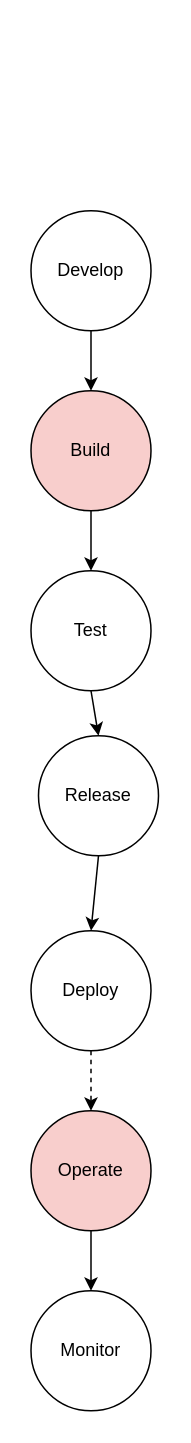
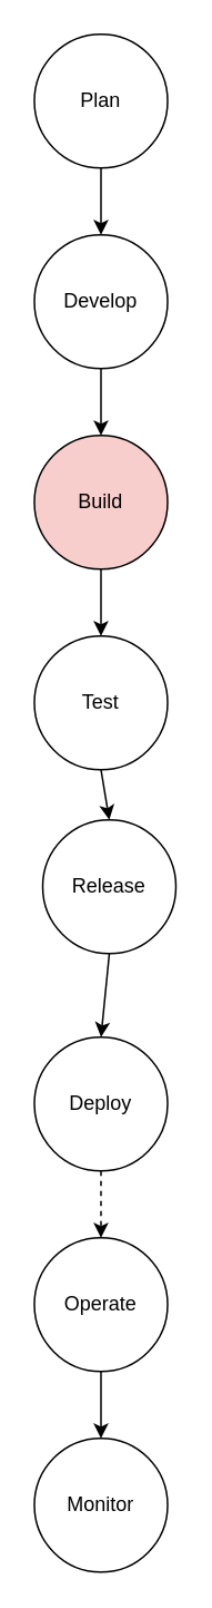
  <mxCell id="0" />
  <mxCell id="1" parent="0" />
+ <mxCell id="2" value="Plan" style="ellipse;whiteSpace=wrap;html=1;aspect=fixed;" parent="1" vertex="1"><mxGeometry x="20" y="20" width="80" height="80" as="geometry" /></mxCell>
  <mxCell id="3" value="Develop" style="ellipse;whiteSpace=wrap;html=1;aspect=fixed;" parent="1" vertex="1"><mxGeometry x="20" y="140" width="80" height="80" as="geometry" /></mxCell>
+ <mxCell id="4" value="" style="endArrow=classic;html=1;rounded=0;exitX=0.5;exitY=1;exitDx=0;exitDy=0;entryX=0.5;entryY=0;entryDx=0;entryDy=0;" parent="1" source="2" target="3" edge="1"><mxGeometry width="50" height="50" relative="1" as="geometry"><mxPoint x="56" y="150" as="sourcePoint" /><mxPoint x="66" y="130" as="targetPoint" /></mxGeometry></mxCell>
  <mxCell id="5" value="Build" style="ellipse;whiteSpace=wrap;html=1;aspect=fixed;fillColor=#f8cecc;" parent="1" vertex="1"><mxGeometry x="20" y="260" width="80" height="80" as="geometry" /></mxCell>
  <mxCell id="6" value="" style="endArrow=classic;html=1;rounded=0;exitX=0.5;exitY=1;exitDx=0;exitDy=0;entryX=0.5;entryY=0;entryDx=0;entryDy=0;" parent="1" source="3" target="5" edge="1"><mxGeometry width="50" height="50" relative="1" as="geometry"><mxPoint x="36" y="280" as="sourcePoint" /><mxPoint x="86" y="230" as="targetPoint" /></mxGeometry></mxCell>
  <mxCell id="7" value="Test" style="ellipse;whiteSpace=wrap;html=1;aspect=fixed;" parent="1" vertex="1"><mxGeometry x="20" y="380" width="80" height="80" as="geometry" /></mxCell>
  <mxCell id="8" value="" style="endArrow=classic;html=1;rounded=0;exitX=0.5;exitY=1;exitDx=0;exitDy=0;" parent="1" source="5" target="7" edge="1"><mxGeometry width="50" height="50" relative="1" as="geometry"><mxPoint x="36" y="520" as="sourcePoint" /><mxPoint x="86" y="470" as="targetPoint" /></mxGeometry></mxCell>
  <mxCell id="9" value="Release" style="ellipse;whiteSpace=wrap;html=1;aspect=fixed;" parent="1" vertex="1"><mxGeometry x="25" y="490" width="80" height="80" as="geometry" /></mxCell>
  <mxCell id="10" value="" style="endArrow=classic;html=1;rounded=0;exitX=0.5;exitY=1;exitDx=0;exitDy=0;entryX=0.5;entryY=0;entryDx=0;entryDy=0;" parent="1" source="7" target="9" edge="1"><mxGeometry width="50" height="50" relative="1" as="geometry"><mxPoint x="36" y="520" as="sourcePoint" /><mxPoint x="86" y="470" as="targetPoint" /></mxGeometry></mxCell>
  <mxCell id="11" value="Deploy" style="ellipse;whiteSpace=wrap;html=1;aspect=fixed;" parent="1" vertex="1"><mxGeometry x="20" y="620" width="80" height="80" as="geometry" /></mxCell>
  <mxCell id="12" value="" style="endArrow=classic;html=1;rounded=0;exitX=0.5;exitY=1;exitDx=0;exitDy=0;entryX=0.5;entryY=0;entryDx=0;entryDy=0;" parent="1" source="9" target="11" edge="1"><mxGeometry width="50" height="50" relative="1" as="geometry"><mxPoint x="36" y="690" as="sourcePoint" /><mxPoint x="86" y="640" as="targetPoint" /></mxGeometry></mxCell>
- <mxCell id="13" value="Operate" style="ellipse;whiteSpace=wrap;html=1;aspect=fixed;fillColor=#f8cecc;" vertex="1" parent="1"><mxGeometry x="20" y="740" width="80" height="80" as="geometry" /></mxCell>
+ <mxCell id="13" value="Operate" style="ellipse;whiteSpace=wrap;html=1;aspect=fixed;" vertex="1" parent="1"><mxGeometry x="20" y="740" width="80" height="80" as="geometry" /></mxCell>
  <mxCell id="14" value="Monitor" style="ellipse;whiteSpace=wrap;html=1;aspect=fixed;" vertex="1" parent="1"><mxGeometry x="20" y="860" width="80" height="80" as="geometry" /></mxCell>
  <mxCell id="15" value="" style="endArrow=classic;html=1;rounded=0;entryX=0.5;entryY=0;entryDx=0;entryDy=0;exitX=0.5;exitY=1;exitDx=0;exitDy=0;dashed=1;" edge="1" parent="1" source="11" target="13"><mxGeometry width="50" height="50" relative="1" as="geometry"><mxPoint x="6" y="710" as="sourcePoint" /><mxPoint x="56" y="660" as="targetPoint" /></mxGeometry></mxCell>
  <mxCell id="16" value="" style="endArrow=classic;html=1;rounded=0;exitX=0.5;exitY=1;exitDx=0;exitDy=0;entryX=0.5;entryY=0;entryDx=0;entryDy=0;" edge="1" parent="1" source="13" target="14"><mxGeometry width="50" height="50" relative="1" as="geometry"><mxPoint x="6" y="720" as="sourcePoint" /><mxPoint x="56" y="660" as="targetPoint" /></mxGeometry></mxCell>
